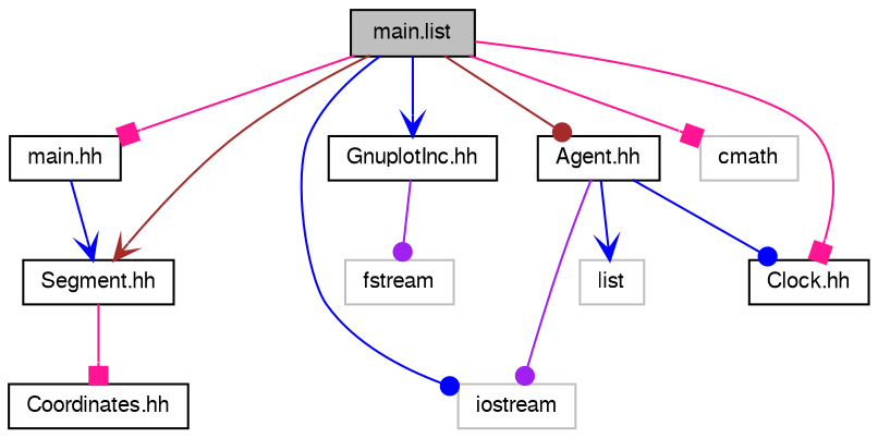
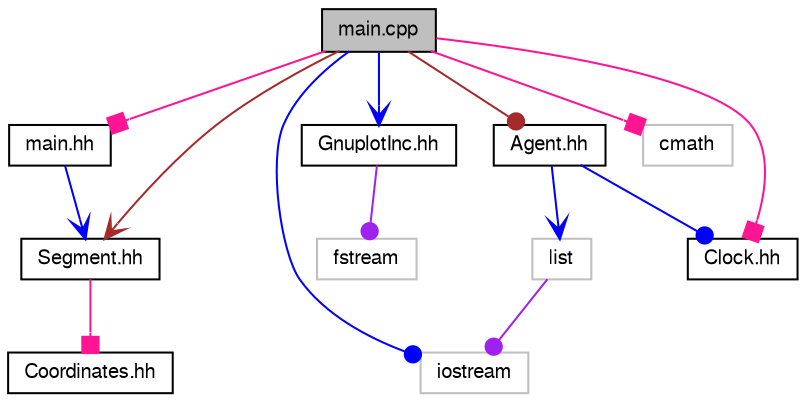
  digraph {
    node [color=black fillcolor=white fontname=FreeSans fontsize=10 shape=record style=filled]
    edge [arrowhead=dot color=blue fontname=FreeSans fontsize=10 labelfontname=FreeSans labelfontsize=10 style=solid]
-   n1 [fillcolor=grey75 fontcolor=black height=0.2 label="main.list" width=0.4]
+   n1 [fillcolor=grey75 fontcolor=black height=0.2 label="main.cpp" width=0.4]
    n2 [color=grey75 height=0.2 label=iostream width=0.4]
    n3 [height=0.2 label="main.hh" width=0.4]
    n4 [height=0.2 label="GnuplotInc.hh" width=0.4]
    n5 [height=0.2 label="Segment.hh" width=0.4]
    n6 [height=0.2 label="Agent.hh" width=0.4]
    n7 [color=grey75 height=0.2 label=cmath width=0.4]
    n8 [height=0.2 label="Clock.hh" width=0.4]
    n9 [color=grey75 height=0.2 label=fstream width=0.4]
    n10 [height=0.2 label="Coordinates.hh" width=0.4]
    n11 [color=grey75 height=0.2 label=list width=0.4]
    n1 -> n2
    n1 -> n3 [arrowhead=box color=deeppink]
    n1 -> n4 [arrowhead=vee]
    n1 -> n5 [arrowhead=vee color=brown]
    n1 -> n6 [color=brown]
    n1 -> n7 [arrowhead=box color=deeppink]
    n1 -> n8 [arrowhead=box color=deeppink]
    n3 -> n5 [arrowhead=vee]
    n4 -> n9 [color=purple]
    n5 -> n10 [arrowhead=box color=deeppink]
-   n6 -> n2 [color=purple]
+   n11 -> n2 [color=purple]
    n6 -> n8
    n6 -> n11 [arrowhead=vee]
  }
